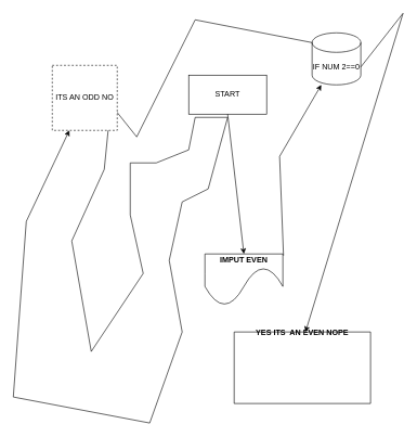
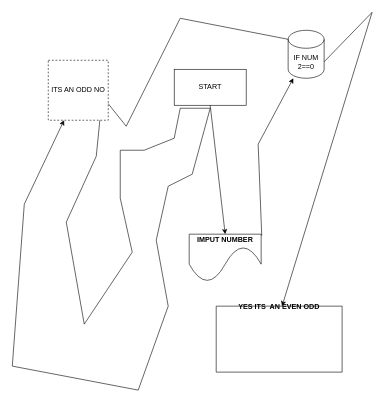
  <mxCell id="0" />
  <mxCell id="1" parent="0" />
  <mxCell id="2" value="START" style="rounded=0;whiteSpace=wrap;html=1;" vertex="1" parent="1"><mxGeometry x="290" y="115" width="120" height="60" as="geometry" /></mxCell>
  <mxCell id="3" value="" style="endArrow=classic;html=1;rounded=0;exitX=0.5;exitY=1;exitDx=0;exitDy=0;" edge="1" parent="1" source="2"><mxGeometry width="50" height="50" relative="1" as="geometry"><mxPoint x="440" y="320" as="sourcePoint" /><mxPoint x="375" y="390" as="targetPoint" /></mxGeometry></mxCell>
- <mxCell id="4" value="&lt;b&gt;IMPUT EVEN&lt;/b&gt;" style="shape=document;whiteSpace=wrap;html=1;boundedLbl=1;size=0.75;" vertex="1" parent="1"><mxGeometry x="315" y="390" width="120" height="80" as="geometry" /></mxCell>
+ <mxCell id="4" value="&lt;b&gt;IMPUT NUMBER&lt;/b&gt;" style="shape=document;whiteSpace=wrap;html=1;boundedLbl=1;size=0.75;" vertex="1" parent="1"><mxGeometry x="315" y="390" width="120" height="80" as="geometry" /></mxCell>
  <mxCell id="5" value="" style="endArrow=classic;html=1;rounded=0;exitX=1.008;exitY=0.032;exitDx=0;exitDy=0;exitPerimeter=0;" edge="1" parent="1" source="4" target="6"><mxGeometry width="50" height="50" relative="1" as="geometry"><mxPoint x="440" y="320" as="sourcePoint" /><mxPoint x="490" y="270" as="targetPoint" /><Array as="points"><mxPoint x="430" y="240" /></Array></mxGeometry></mxCell>
- <mxCell id="6" value="IF NUM 2==0" style="shape=cylinder3;whiteSpace=wrap;html=1;boundedLbl=1;backgroundOutline=1;size=15;" vertex="1" parent="1"><mxGeometry x="480" y="50" width="75" height="80" as="geometry" /></mxCell>
+ <mxCell id="6" value="IF NUM 2==0" style="shape=cylinder3;whiteSpace=wrap;html=1;boundedLbl=1;backgroundOutline=1;size=15;" vertex="1" parent="1"><mxGeometry x="480" y="50" width="60" height="80" as="geometry" /></mxCell>
  <mxCell id="7" value="" style="endArrow=classic;html=1;rounded=0;exitX=1;exitY=0;exitDx=0;exitDy=52.5;exitPerimeter=0;" edge="1" parent="1" source="6"><mxGeometry width="50" height="50" relative="1" as="geometry"><mxPoint x="440" y="320" as="sourcePoint" /><mxPoint x="469.809" y="510" as="targetPoint" /><Array as="points"><mxPoint x="620" y="20" /></Array></mxGeometry></mxCell>
- <mxCell id="8" value="YES ITS  AN EVEN NOPE" style="swimlane;startSize=0;" vertex="1" parent="1"><mxGeometry x="360" y="510" width="210" height="110" as="geometry" /></mxCell>
+ <mxCell id="8" value="YES ITS  AN EVEN ODD" style="swimlane;startSize=0;" vertex="1" parent="1"><mxGeometry x="360" y="510" width="210" height="110" as="geometry" /></mxCell>
  <mxCell id="9" value="" style="endArrow=classic;html=1;rounded=0;exitX=0;exitY=0;exitDx=0;exitDy=15;exitPerimeter=0;" edge="1" parent="1" source="6" target="10"><mxGeometry width="50" height="50" relative="1" as="geometry"><mxPoint x="440" y="320" as="sourcePoint" /><mxPoint x="120" y="160" as="targetPoint" /><Array as="points"><mxPoint x="300" y="30" /><mxPoint x="210" y="210" /><mxPoint x="170" y="160" /><mxPoint x="160" y="260" /><mxPoint x="110" y="370" /><mxPoint x="140" y="540" /><mxPoint x="220" y="420" /><mxPoint x="200" y="330" /><mxPoint x="200" y="250" /><mxPoint x="240" y="250" /><mxPoint x="290" y="230" /><mxPoint x="300" y="180" /><mxPoint x="350" y="180" /><mxPoint x="320" y="290" /><mxPoint x="280" y="310" /><mxPoint x="260" y="400" /><mxPoint x="280" y="510" /><mxPoint x="230" y="650" /><mxPoint x="20" y="610" /><mxPoint x="40" y="340" /></Array></mxGeometry></mxCell>
  <mxCell id="10" value="ITS AN ODD NO" style="whiteSpace=wrap;html=1;aspect=fixed;dashed=1;" vertex="1" parent="1"><mxGeometry x="80" y="100" width="100" height="100" as="geometry" /></mxCell>
